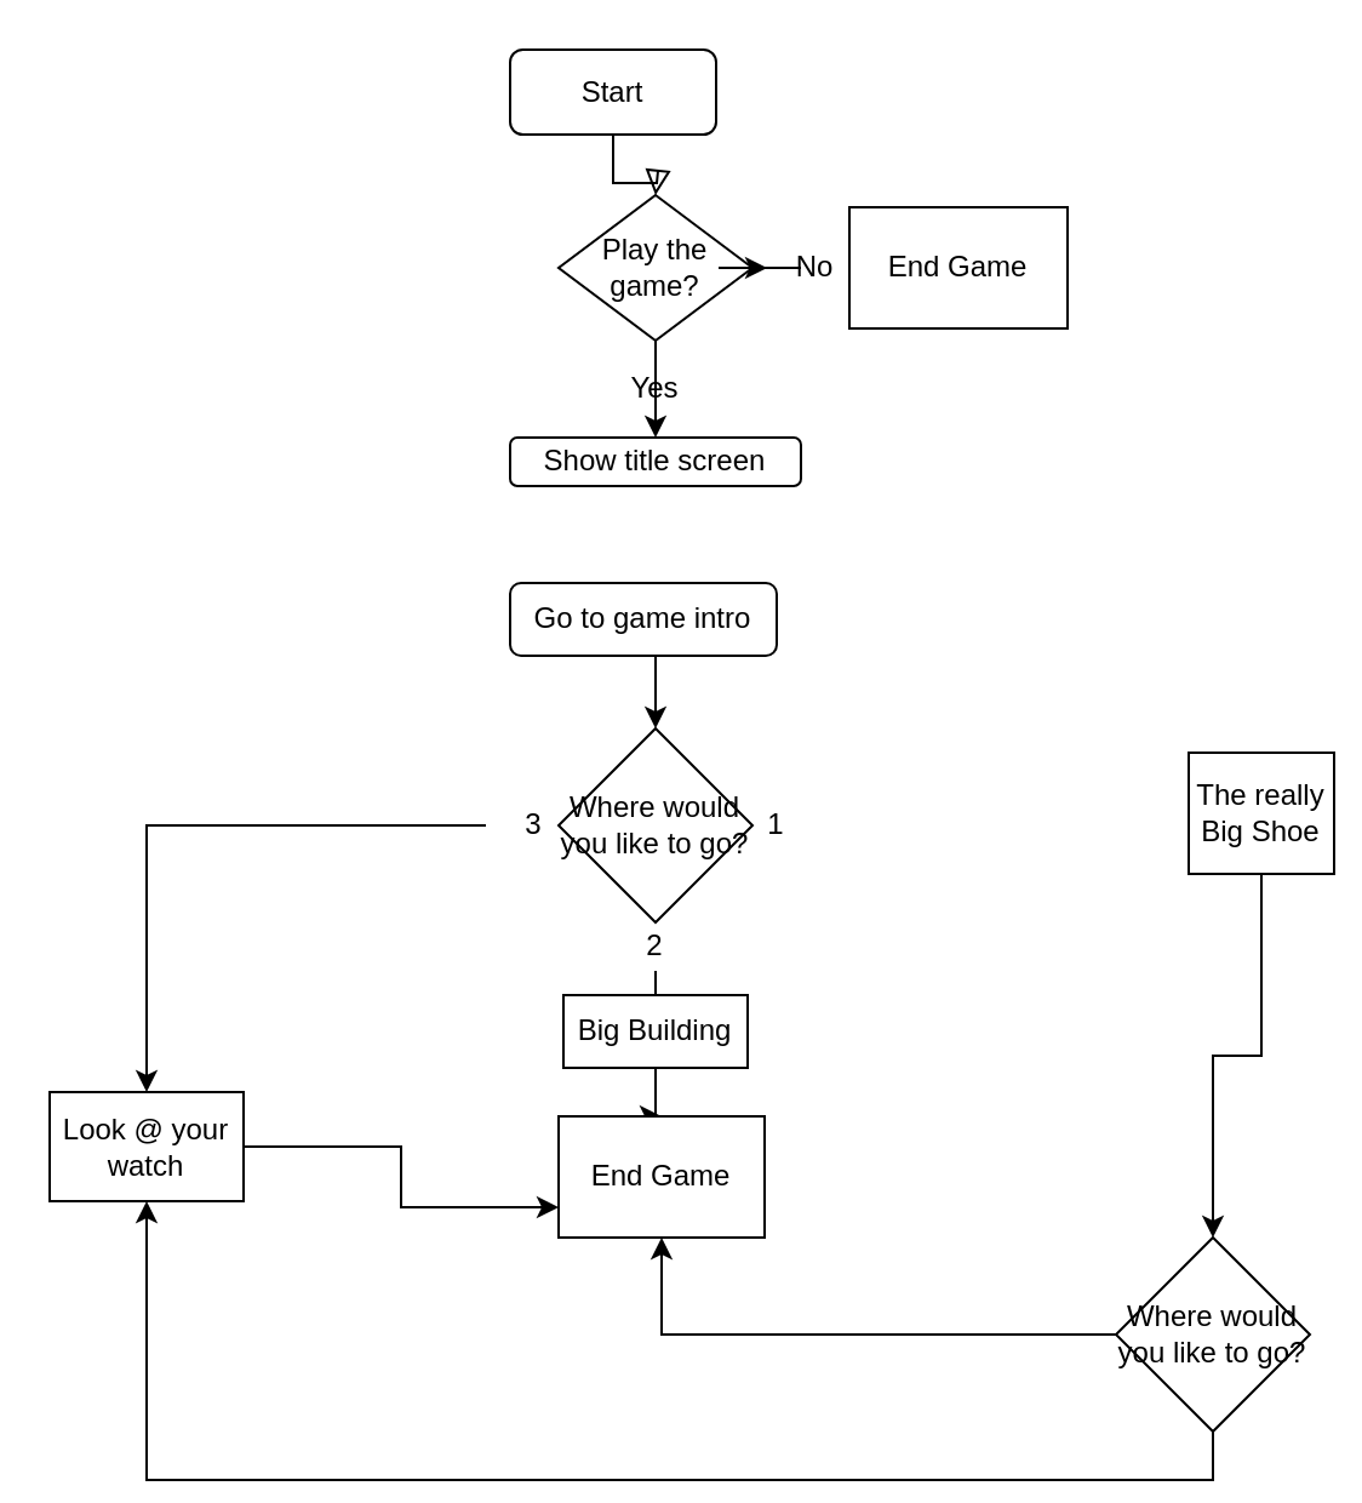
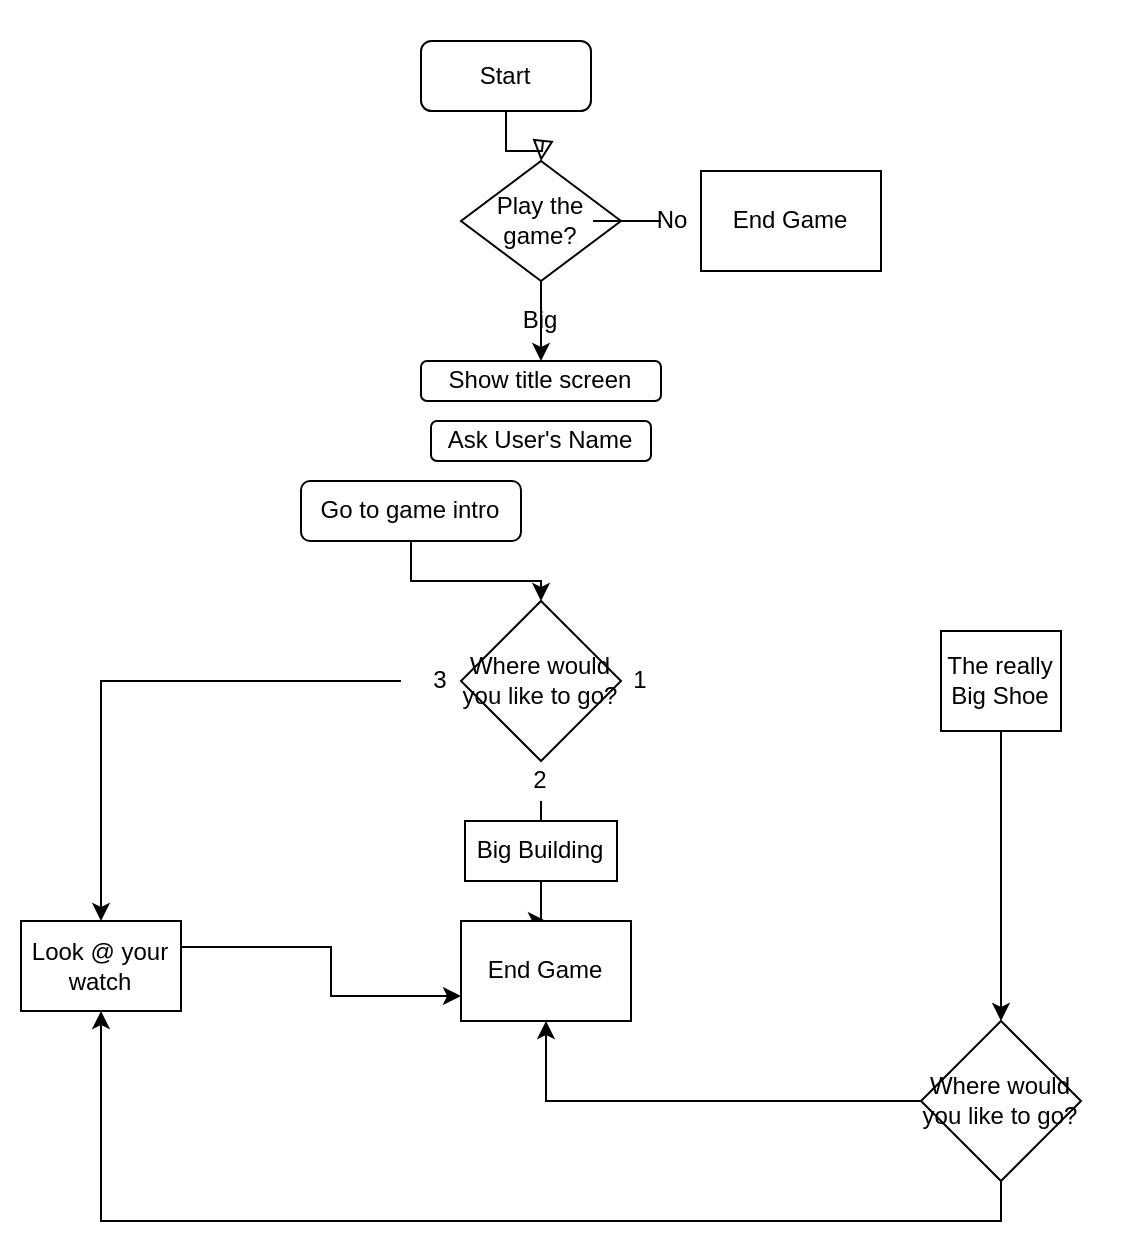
  <mxCell id="0" />
  <mxCell id="1" parent="0" />
  <mxCell id="2" value="" style="rounded=0;html=1;jettySize=auto;orthogonalLoop=1;fontSize=11;endArrow=block;endFill=0;endSize=8;strokeWidth=1;shadow=0;labelBackgroundColor=none;edgeStyle=orthogonalEdgeStyle;" parent="1" source="3" edge="1"><mxGeometry relative="1" as="geometry"><mxPoint x="270" y="80" as="targetPoint" /></mxGeometry></mxCell>
  <mxCell id="3" value="Start" style="rounded=1;whiteSpace=wrap;html=1;fontSize=12;glass=0;strokeWidth=1;shadow=0;" parent="1" vertex="1"><mxGeometry x="210" y="20" width="85" height="35" as="geometry" /></mxCell>
  <mxCell id="4" value="Show title screen" style="rounded=1;whiteSpace=wrap;html=1;fontSize=12;glass=0;strokeWidth=1;shadow=0;" parent="1" vertex="1"><mxGeometry x="210" y="180" width="120" height="20" as="geometry" /></mxCell>
+ <mxCell id="5" value="Ask User's Name" style="rounded=1;whiteSpace=wrap;html=1;fontSize=12;glass=0;strokeWidth=1;shadow=0;" parent="1" vertex="1"><mxGeometry x="215" y="210" width="110" height="20" as="geometry" /></mxCell>
  <mxCell id="6" style="edgeStyle=orthogonalEdgeStyle;rounded=0;orthogonalLoop=1;jettySize=auto;html=1;exitX=0.5;exitY=1;exitDx=0;exitDy=0;" parent="1" source="7" edge="1"><mxGeometry relative="1" as="geometry"><mxPoint x="270" y="180" as="targetPoint" /></mxGeometry></mxCell>
  <mxCell id="7" value="Play the game?" style="rhombus;whiteSpace=wrap;html=1;" parent="1" vertex="1"><mxGeometry x="230" y="80" width="80" height="60" as="geometry" /></mxCell>
  <mxCell id="8" value="End Game" style="rounded=0;whiteSpace=wrap;html=1;" parent="1" vertex="1"><mxGeometry x="350" y="85" width="90" height="50" as="geometry" /></mxCell>
- <mxCell id="9" value="&lt;div&gt;Yes&lt;/div&gt;" style="text;html=1;strokeColor=none;fillColor=none;align=center;verticalAlign=middle;whiteSpace=wrap;rounded=0;" parent="1" vertex="1"><mxGeometry x="250" y="150" width="40" height="20" as="geometry" /></mxCell>
+ <mxCell id="9" value="&lt;div&gt;Big&lt;/div&gt;" style="text;html=1;strokeColor=none;fillColor=none;align=center;verticalAlign=middle;whiteSpace=wrap;rounded=0;" parent="1" vertex="1"><mxGeometry x="250" y="150" width="40" height="20" as="geometry" /></mxCell>
  <mxCell id="10" value="No" style="text;html=1;strokeColor=none;fillColor=none;align=center;verticalAlign=middle;whiteSpace=wrap;rounded=0;" parent="1" vertex="1"><mxGeometry x="316" y="100" width="40" height="20" as="geometry" /></mxCell>
- <mxCell id="11" style="edgeStyle=orthogonalEdgeStyle;rounded=0;orthogonalLoop=1;jettySize=auto;html=1;exitX=1;exitY=0.5;exitDx=0;exitDy=0;" parent="1" source="7" target="10" edge="1"><mxGeometry relative="1" as="geometry"><mxPoint x="310" y="110" as="sourcePoint" /><mxPoint x="380" y="110" as="targetPoint" /></mxGeometry></mxCell>
+ <mxCell id="11" style="edgeStyle=orthogonalEdgeStyle;rounded=0;orthogonalLoop=1;jettySize=auto;html=1;exitX=1;exitY=0.5;exitDx=0;exitDy=0;endArrow=none;" parent="1" source="7" target="10" edge="1"><mxGeometry relative="1" as="geometry"><mxPoint x="310" y="110" as="sourcePoint" /><mxPoint x="380" y="110" as="targetPoint" /></mxGeometry></mxCell>
  <mxCell id="12" style="edgeStyle=orthogonalEdgeStyle;rounded=0;orthogonalLoop=1;jettySize=auto;html=1;exitX=0.5;exitY=1;exitDx=0;exitDy=0;entryX=0.5;entryY=0;entryDx=0;entryDy=0;" parent="1" source="13" target="14" edge="1"><mxGeometry relative="1" as="geometry" /></mxCell>
- <mxCell id="13" value="Go to game intro" style="rounded=1;whiteSpace=wrap;html=1;" parent="1" vertex="1"><mxGeometry x="210" y="240" width="110" height="30" as="geometry" /></mxCell>
+ <mxCell id="13" value="Go to game intro" style="rounded=1;whiteSpace=wrap;html=1;" parent="1" vertex="1"><mxGeometry x="150" y="240" width="110" height="30" as="geometry" /></mxCell>
  <mxCell id="14" value="Where would you like to go?" style="rhombus;whiteSpace=wrap;html=1;" parent="1" vertex="1"><mxGeometry x="230" y="300" width="80" height="80" as="geometry" /></mxCell>
  <mxCell id="15" style="edgeStyle=orthogonalEdgeStyle;rounded=0;orthogonalLoop=1;jettySize=auto;html=1;" parent="1" source="16" edge="1"><mxGeometry relative="1" as="geometry"><mxPoint x="270" y="420" as="targetPoint" /></mxGeometry></mxCell>
  <mxCell id="16" value="2" style="text;html=1;strokeColor=none;fillColor=none;align=center;verticalAlign=middle;whiteSpace=wrap;rounded=0;" parent="1" vertex="1"><mxGeometry x="250" y="380" width="40" height="20" as="geometry" /></mxCell>
  <mxCell id="17" value="1" style="text;html=1;strokeColor=none;fillColor=none;align=center;verticalAlign=middle;whiteSpace=wrap;rounded=0;" parent="1" vertex="1"><mxGeometry x="300" y="330" width="40" height="20" as="geometry" /></mxCell>
  <mxCell id="18" value="" style="edgeStyle=orthogonalEdgeStyle;rounded=0;orthogonalLoop=1;jettySize=auto;html=1;" parent="1" source="19" target="23" edge="1"><mxGeometry relative="1" as="geometry" /></mxCell>
  <mxCell id="19" value="3" style="text;html=1;strokeColor=none;fillColor=none;align=center;verticalAlign=middle;whiteSpace=wrap;rounded=0;" parent="1" vertex="1"><mxGeometry x="200" y="330" width="40" height="20" as="geometry" /></mxCell>
  <mxCell id="20" style="edgeStyle=orthogonalEdgeStyle;rounded=0;orthogonalLoop=1;jettySize=auto;html=1;" parent="1" source="21" target="29" edge="1"><mxGeometry relative="1" as="geometry" /></mxCell>
- <mxCell id="21" value="&lt;div&gt;The really&lt;/div&gt;&lt;div&gt;Big Shoe&lt;br&gt;&lt;/div&gt;" style="rounded=0;whiteSpace=wrap;html=1;" parent="1" vertex="1"><mxGeometry x="490" y="310" width="60" height="50" as="geometry" /></mxCell>
+ <mxCell id="21" value="&lt;div&gt;The really&lt;/div&gt;&lt;div&gt;Big Shoe&lt;br&gt;&lt;/div&gt;" style="rounded=0;whiteSpace=wrap;html=1;" parent="1" vertex="1"><mxGeometry x="470" y="315" width="60" height="50" as="geometry" /></mxCell>
  <mxCell id="22" style="edgeStyle=orthogonalEdgeStyle;rounded=0;orthogonalLoop=1;jettySize=auto;html=1;entryX=0;entryY=0.75;entryDx=0;entryDy=0;" parent="1" source="23" target="26" edge="1"><mxGeometry relative="1" as="geometry"><Array as="points"><mxPoint x="165" y="473" /><mxPoint x="165" y="497" /></Array></mxGeometry></mxCell>
- <mxCell id="23" value="Look @ your watch" style="rounded=0;whiteSpace=wrap;html=1;" parent="1" vertex="1"><mxGeometry x="20" y="450" width="80" height="45" as="geometry" /></mxCell>
+ <mxCell id="23" value="Look @ your watch" style="rounded=0;whiteSpace=wrap;html=1;" parent="1" vertex="1"><mxGeometry x="10" y="460" width="80" height="45" as="geometry" /></mxCell>
  <mxCell id="24" style="edgeStyle=orthogonalEdgeStyle;rounded=0;orthogonalLoop=1;jettySize=auto;html=1;" parent="1" source="25" target="26" edge="1"><mxGeometry relative="1" as="geometry" /></mxCell>
  <mxCell id="25" value="Big Building" style="rounded=0;whiteSpace=wrap;html=1;" parent="1" vertex="1"><mxGeometry x="232" y="410" width="76" height="30" as="geometry" /></mxCell>
  <mxCell id="26" value="End Game" style="rounded=0;whiteSpace=wrap;html=1;" parent="1" vertex="1"><mxGeometry x="230" y="460" width="85" height="50" as="geometry" /></mxCell>
  <mxCell id="27" style="edgeStyle=orthogonalEdgeStyle;rounded=0;orthogonalLoop=1;jettySize=auto;html=1;entryX=0.5;entryY=1;entryDx=0;entryDy=0;" parent="1" source="29" target="26" edge="1"><mxGeometry relative="1" as="geometry" /></mxCell>
  <mxCell id="28" style="edgeStyle=orthogonalEdgeStyle;rounded=0;orthogonalLoop=1;jettySize=auto;html=1;exitX=0.5;exitY=1;exitDx=0;exitDy=0;" parent="1" source="29" target="23" edge="1"><mxGeometry relative="1" as="geometry"><mxPoint x="-50" y="490" as="targetPoint" /></mxGeometry></mxCell>
  <mxCell id="29" value="Where would you like to go?" style="rhombus;whiteSpace=wrap;html=1;" parent="1" vertex="1"><mxGeometry x="460" y="510" width="80" height="80" as="geometry" /></mxCell>
